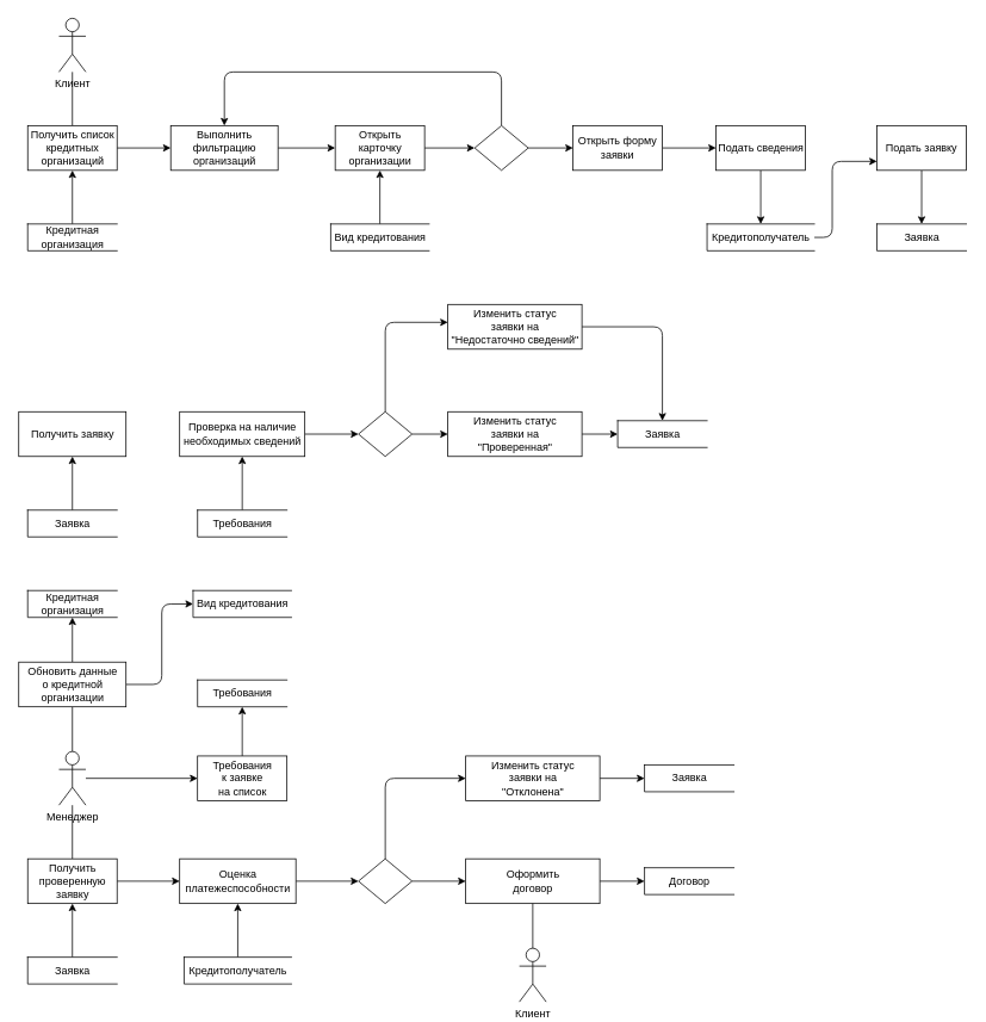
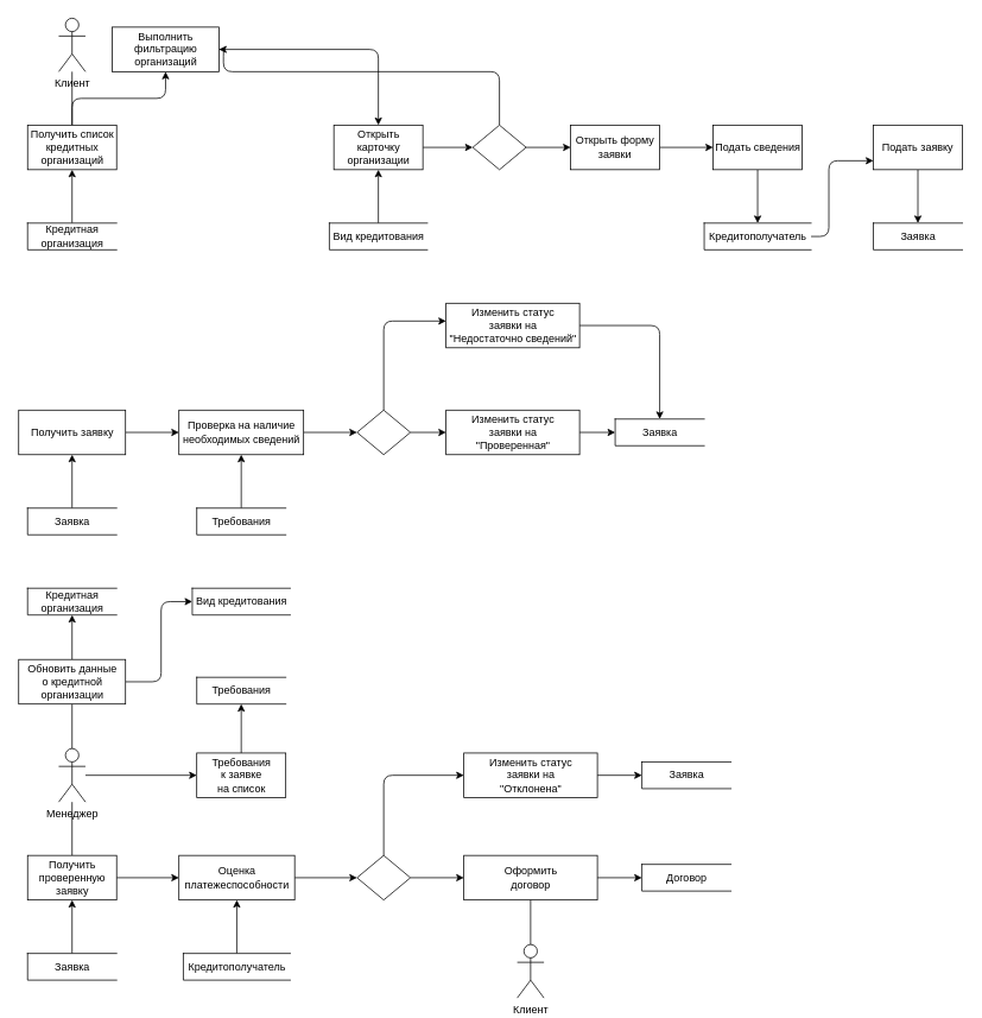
  <mxCell id="0" />
  <mxCell id="1" parent="0" />
  <mxCell id="2" style="edgeStyle=orthogonalEdgeStyle;rounded=0;orthogonalLoop=1;jettySize=auto;html=1;endArrow=none;endFill=0;" parent="1" source="3" target="5" edge="1"><mxGeometry relative="1" as="geometry" /></mxCell>
  <mxCell id="3" value="Клиент" style="shape=umlActor;verticalLabelPosition=bottom;verticalAlign=top;html=1;outlineConnect=0;" parent="1" vertex="1"><mxGeometry x="65" y="20" width="30" height="60" as="geometry" /></mxCell>
  <mxCell id="4" style="edgeStyle=orthogonalEdgeStyle;rounded=1;orthogonalLoop=1;jettySize=auto;html=1;endArrow=classic;endFill=1;" parent="1" source="5" target="9" edge="1"><mxGeometry relative="1" as="geometry" /></mxCell>
  <mxCell id="5" value="Получить список&lt;br&gt;кредитных&lt;br&gt;организаций" style="html=1;dashed=0;whitespace=wrap;" parent="1" vertex="1"><mxGeometry x="30" y="140" width="100" height="50" as="geometry" /></mxCell>
  <mxCell id="6" style="edgeStyle=orthogonalEdgeStyle;rounded=0;orthogonalLoop=1;jettySize=auto;html=1;endArrow=classic;endFill=1;" parent="1" source="7" target="5" edge="1"><mxGeometry relative="1" as="geometry" /></mxCell>
  <mxCell id="7" value="Кредитная&lt;br&gt;организация" style="html=1;dashed=0;whitespace=wrap;shape=partialRectangle;right=0;" parent="1" vertex="1"><mxGeometry x="30" y="250" width="100" height="30" as="geometry" /></mxCell>
  <mxCell id="8" style="edgeStyle=orthogonalEdgeStyle;rounded=1;orthogonalLoop=1;jettySize=auto;html=1;endArrow=classic;endFill=1;" parent="1" source="9" target="11" edge="1"><mxGeometry relative="1" as="geometry" /></mxCell>
- <mxCell id="9" value="Выполнить&lt;br&gt;фильтрацию&lt;br&gt;организаций" style="html=1;dashed=0;whitespace=wrap;" parent="1" vertex="1"><mxGeometry x="190" y="140" width="120" height="50" as="geometry" /></mxCell>
+ <mxCell id="9" value="Выполнить&lt;br&gt;фильтрацию&lt;br&gt;организаций" style="html=1;dashed=0;whitespace=wrap;" parent="1" vertex="1"><mxGeometry x="125" y="30" width="120" height="50" as="geometry" /></mxCell>
  <mxCell id="10" style="edgeStyle=orthogonalEdgeStyle;rounded=1;orthogonalLoop=1;jettySize=auto;html=1;endFill=1;endArrow=classic;" parent="1" source="11" target="16" edge="1"><mxGeometry relative="1" as="geometry" /></mxCell>
  <mxCell id="11" value="Открыть&lt;br&gt;карточку&lt;br&gt;организации" style="html=1;dashed=0;whitespace=wrap;" parent="1" vertex="1"><mxGeometry x="374" y="140" width="100" height="50" as="geometry" /></mxCell>
  <mxCell id="12" style="rounded=0;orthogonalLoop=1;jettySize=auto;html=1;endArrow=classic;endFill=1;edgeStyle=orthogonalEdgeStyle;" parent="1" source="13" target="11" edge="1"><mxGeometry relative="1" as="geometry" /></mxCell>
  <mxCell id="13" value="Вид кредитования" style="html=1;dashed=0;whitespace=wrap;shape=partialRectangle;right=0;" parent="1" vertex="1"><mxGeometry x="369" y="250" width="110" height="30" as="geometry" /></mxCell>
  <mxCell id="14" style="edgeStyle=orthogonalEdgeStyle;rounded=1;orthogonalLoop=1;jettySize=auto;html=1;endFill=1;startArrow=none;endArrow=classic;" parent="1" source="19" target="18" edge="1"><mxGeometry relative="1" as="geometry" /></mxCell>
  <mxCell id="15" style="edgeStyle=orthogonalEdgeStyle;rounded=1;orthogonalLoop=1;jettySize=auto;html=1;endArrow=classic;endFill=1;" parent="1" source="16" target="9" edge="1"><mxGeometry relative="1" as="geometry"><Array as="points"><mxPoint x="560" y="80" /><mxPoint x="250" y="80" /></Array></mxGeometry></mxCell>
  <mxCell id="16" value="" style="shape=rhombus;html=1;dashed=0;whitespace=wrap;perimeter=rhombusPerimeter;" parent="1" vertex="1"><mxGeometry x="530" y="140" width="60" height="50" as="geometry" /></mxCell>
  <mxCell id="17" style="edgeStyle=orthogonalEdgeStyle;rounded=0;orthogonalLoop=1;jettySize=auto;html=1;" parent="1" source="18" target="54" edge="1"><mxGeometry relative="1" as="geometry" /></mxCell>
  <mxCell id="18" value="Подать сведения" style="html=1;dashed=0;whitespace=wrap;" parent="1" vertex="1"><mxGeometry x="800" y="140" width="100" height="50" as="geometry" /></mxCell>
  <mxCell id="19" value="Открыть форму заявки" style="rounded=0;whiteSpace=wrap;html=1;" parent="1" vertex="1"><mxGeometry x="640" y="140" width="100" height="50" as="geometry" /></mxCell>
  <mxCell id="20" value="" style="edgeStyle=orthogonalEdgeStyle;rounded=1;orthogonalLoop=1;jettySize=auto;html=1;endFill=1;endArrow=classic;" parent="1" source="16" target="19" edge="1"><mxGeometry relative="1" as="geometry"><mxPoint x="590" y="165" as="sourcePoint" /><mxPoint x="800" y="165" as="targetPoint" /></mxGeometry></mxCell>
  <mxCell id="21" style="rounded=0;orthogonalLoop=1;jettySize=auto;html=1;" parent="1" source="22" target="23" edge="1"><mxGeometry relative="1" as="geometry" /></mxCell>
  <mxCell id="22" value="Подать заявку" style="whiteSpace=wrap;html=1;dashed=0;" parent="1" vertex="1"><mxGeometry x="980" y="140" width="100" height="50" as="geometry" /></mxCell>
  <mxCell id="23" value="Заявка" style="html=1;dashed=0;whitespace=wrap;shape=partialRectangle;right=0;" parent="1" vertex="1"><mxGeometry x="980" y="250" width="100" height="30" as="geometry" /></mxCell>
+ <mxCell id="24" style="edgeStyle=orthogonalEdgeStyle;rounded=1;orthogonalLoop=1;jettySize=auto;html=1;endArrow=classic;endFill=1;" parent="1" source="25" target="29" edge="1"><mxGeometry relative="1" as="geometry" /></mxCell>
  <mxCell id="25" value="Получить заявку" style="html=1;dashed=0;whitespace=wrap;" parent="1" vertex="1"><mxGeometry x="20" y="460" width="120" height="50" as="geometry" /></mxCell>
  <mxCell id="26" style="edgeStyle=orthogonalEdgeStyle;rounded=0;orthogonalLoop=1;jettySize=auto;html=1;" parent="1" source="27" target="25" edge="1"><mxGeometry relative="1" as="geometry" /></mxCell>
  <mxCell id="27" value="Заявка" style="html=1;dashed=0;whitespace=wrap;shape=partialRectangle;right=0;" parent="1" vertex="1"><mxGeometry x="30" y="570" width="100" height="30" as="geometry" /></mxCell>
  <mxCell id="28" style="edgeStyle=orthogonalEdgeStyle;rounded=1;orthogonalLoop=1;jettySize=auto;html=1;endArrow=classic;endFill=1;" parent="1" source="29" target="32" edge="1"><mxGeometry relative="1" as="geometry" /></mxCell>
  <mxCell id="29" value="Проверка на наличие&lt;br&gt;необходимых сведений" style="html=1;dashed=0;whitespace=wrap;" parent="1" vertex="1"><mxGeometry x="200" y="460" width="140" height="50" as="geometry" /></mxCell>
  <mxCell id="30" style="edgeStyle=orthogonalEdgeStyle;rounded=1;orthogonalLoop=1;jettySize=auto;html=1;endArrow=classic;endFill=1;" parent="1" source="32" target="68" edge="1"><mxGeometry relative="1" as="geometry"><Array as="points"><mxPoint x="430" y="360" /></Array><mxPoint x="540" y="360" as="targetPoint" /></mxGeometry></mxCell>
  <mxCell id="31" style="edgeStyle=orthogonalEdgeStyle;rounded=1;orthogonalLoop=1;jettySize=auto;html=1;endArrow=classic;endFill=1;" parent="1" source="32" target="34" edge="1"><mxGeometry relative="1" as="geometry" /></mxCell>
  <mxCell id="32" value="" style="shape=rhombus;html=1;dashed=0;whitespace=wrap;perimeter=rhombusPerimeter;" parent="1" vertex="1"><mxGeometry x="400" y="460" width="60" height="50" as="geometry" /></mxCell>
  <mxCell id="33" style="edgeStyle=orthogonalEdgeStyle;rounded=0;orthogonalLoop=1;jettySize=auto;html=1;" parent="1" source="34" target="35" edge="1"><mxGeometry relative="1" as="geometry" /></mxCell>
  <mxCell id="34" value="Изменить статус&lt;br&gt;заявки на&lt;br&gt;&quot;Проверенная&quot;" style="html=1;dashed=0;whitespace=wrap;" parent="1" vertex="1"><mxGeometry x="500" y="460" width="150" height="50" as="geometry" /></mxCell>
  <mxCell id="35" value="Заявка" style="html=1;dashed=0;whitespace=wrap;shape=partialRectangle;right=0;" parent="1" vertex="1"><mxGeometry x="690" y="470" width="100" height="30" as="geometry" /></mxCell>
  <mxCell id="36" style="edgeStyle=orthogonalEdgeStyle;rounded=0;orthogonalLoop=1;jettySize=auto;html=1;endArrow=none;endFill=0;" parent="1" source="39" target="41" edge="1"><mxGeometry relative="1" as="geometry" /></mxCell>
  <mxCell id="37" value="" style="edgeStyle=orthogonalEdgeStyle;rounded=0;orthogonalLoop=1;jettySize=auto;html=1;" parent="1" source="39" target="60" edge="1"><mxGeometry relative="1" as="geometry"><mxPoint x="210" y="850" as="targetPoint" /></mxGeometry></mxCell>
  <mxCell id="38" style="edgeStyle=orthogonalEdgeStyle;rounded=0;orthogonalLoop=1;jettySize=auto;html=1;endArrow=none;endFill=0;" parent="1" source="39" target="63" edge="1"><mxGeometry relative="1" as="geometry" /></mxCell>
  <mxCell id="39" value="Менеджер" style="shape=umlActor;verticalLabelPosition=bottom;verticalAlign=top;html=1;outlineConnect=0;" parent="1" vertex="1"><mxGeometry x="65" y="840" width="30" height="60" as="geometry" /></mxCell>
  <mxCell id="40" style="edgeStyle=orthogonalEdgeStyle;rounded=1;orthogonalLoop=1;jettySize=auto;html=1;endArrow=classic;endFill=1;" parent="1" source="41" target="45" edge="1"><mxGeometry relative="1" as="geometry" /></mxCell>
  <mxCell id="41" value="Получить&lt;br&gt;проверенную&lt;br&gt;заявку" style="html=1;dashed=0;whitespace=wrap;" parent="1" vertex="1"><mxGeometry x="30" y="960" width="100" height="50" as="geometry" /></mxCell>
  <mxCell id="42" style="edgeStyle=orthogonalEdgeStyle;rounded=0;orthogonalLoop=1;jettySize=auto;html=1;" parent="1" source="43" target="41" edge="1"><mxGeometry relative="1" as="geometry" /></mxCell>
  <mxCell id="43" value="Заявка" style="html=1;dashed=0;whitespace=wrap;shape=partialRectangle;right=0;" parent="1" vertex="1"><mxGeometry x="30" y="1070" width="100" height="30" as="geometry" /></mxCell>
  <mxCell id="44" style="edgeStyle=orthogonalEdgeStyle;rounded=1;orthogonalLoop=1;jettySize=auto;html=1;endArrow=classic;endFill=1;" parent="1" source="45" target="48" edge="1"><mxGeometry relative="1" as="geometry" /></mxCell>
  <mxCell id="45" value="Оценка&lt;br&gt;платежеспособности" style="html=1;dashed=0;whitespace=wrap;" parent="1" vertex="1"><mxGeometry x="200" y="960" width="130" height="50" as="geometry" /></mxCell>
  <mxCell id="46" style="edgeStyle=orthogonalEdgeStyle;rounded=1;orthogonalLoop=1;jettySize=auto;html=1;endArrow=classic;endFill=1;" parent="1" source="48" target="70" edge="1"><mxGeometry relative="1" as="geometry"><Array as="points"><mxPoint x="430" y="870" /></Array><mxPoint x="520" y="870" as="targetPoint" /></mxGeometry></mxCell>
  <mxCell id="47" style="edgeStyle=orthogonalEdgeStyle;rounded=1;orthogonalLoop=1;jettySize=auto;html=1;endArrow=classic;endFill=1;" parent="1" source="48" target="50" edge="1"><mxGeometry relative="1" as="geometry" /></mxCell>
  <mxCell id="48" value="" style="shape=rhombus;html=1;dashed=0;whitespace=wrap;perimeter=rhombusPerimeter;" parent="1" vertex="1"><mxGeometry x="400" y="960" width="60" height="50" as="geometry" /></mxCell>
  <mxCell id="49" style="edgeStyle=orthogonalEdgeStyle;rounded=0;orthogonalLoop=1;jettySize=auto;html=1;" edge="1" parent="1" source="50" target="72"><mxGeometry relative="1" as="geometry" /></mxCell>
  <mxCell id="50" value="Оформить&lt;br&gt;договор" style="html=1;dashed=0;whitespace=wrap;" parent="1" vertex="1"><mxGeometry x="520" y="960" width="150" height="50" as="geometry" /></mxCell>
  <mxCell id="51" style="edgeStyle=orthogonalEdgeStyle;rounded=0;orthogonalLoop=1;jettySize=auto;html=1;endArrow=none;endFill=0;" parent="1" source="52" target="50" edge="1"><mxGeometry relative="1" as="geometry" /></mxCell>
  <mxCell id="52" value="Клиент" style="shape=umlActor;verticalLabelPosition=bottom;verticalAlign=top;html=1;outlineConnect=0;" parent="1" vertex="1"><mxGeometry x="580" y="1060" width="30" height="60" as="geometry" /></mxCell>
  <mxCell id="53" style="edgeStyle=orthogonalEdgeStyle;rounded=1;orthogonalLoop=1;jettySize=auto;html=1;" parent="1" source="54" target="22" edge="1"><mxGeometry relative="1" as="geometry"><Array as="points"><mxPoint x="930" y="265" /><mxPoint x="930" y="180" /></Array></mxGeometry></mxCell>
  <mxCell id="54" value="Кредитополучатель" style="html=1;dashed=0;whitespace=wrap;shape=partialRectangle;right=0;" parent="1" vertex="1"><mxGeometry x="790" y="250" width="120" height="30" as="geometry" /></mxCell>
  <mxCell id="55" style="edgeStyle=orthogonalEdgeStyle;rounded=0;orthogonalLoop=1;jettySize=auto;html=1;" parent="1" source="56" target="29" edge="1"><mxGeometry relative="1" as="geometry" /></mxCell>
  <mxCell id="56" value="Требования" style="html=1;dashed=0;whitespace=wrap;shape=partialRectangle;right=0;" parent="1" vertex="1"><mxGeometry x="220" y="570" width="100" height="30" as="geometry" /></mxCell>
  <mxCell id="57" style="edgeStyle=orthogonalEdgeStyle;rounded=0;orthogonalLoop=1;jettySize=auto;html=1;" parent="1" source="58" target="45" edge="1"><mxGeometry relative="1" as="geometry" /></mxCell>
  <mxCell id="58" value="Кредитополучатель" style="html=1;dashed=0;whitespace=wrap;shape=partialRectangle;right=0;" parent="1" vertex="1"><mxGeometry x="205" y="1070" width="120" height="30" as="geometry" /></mxCell>
  <mxCell id="59" style="edgeStyle=orthogonalEdgeStyle;rounded=0;orthogonalLoop=1;jettySize=auto;html=1;endArrow=classic;endFill=1;" parent="1" source="60" target="65" edge="1"><mxGeometry relative="1" as="geometry" /></mxCell>
  <mxCell id="60" value="&lt;span&gt;Требования&lt;br&gt;к заявке&lt;br&gt;на список&lt;/span&gt;" style="html=1;dashed=0;whitespace=wrap;" parent="1" vertex="1"><mxGeometry x="220" y="845" width="100" height="50" as="geometry" /></mxCell>
  <mxCell id="61" style="edgeStyle=orthogonalEdgeStyle;rounded=0;orthogonalLoop=1;jettySize=auto;html=1;endArrow=classic;endFill=1;" parent="1" source="63" target="64" edge="1"><mxGeometry relative="1" as="geometry" /></mxCell>
  <mxCell id="62" style="edgeStyle=orthogonalEdgeStyle;rounded=1;orthogonalLoop=1;jettySize=auto;html=1;endArrow=classic;endFill=1;" parent="1" source="63" target="66" edge="1"><mxGeometry relative="1" as="geometry"><Array as="points"><mxPoint x="180" y="765" /><mxPoint x="180" y="675" /></Array></mxGeometry></mxCell>
  <mxCell id="63" value="Обновить данные&lt;br&gt;о кредитной&lt;br&gt;организации" style="html=1;dashed=0;whitespace=wrap;" parent="1" vertex="1"><mxGeometry x="20" y="740" width="120" height="50" as="geometry" /></mxCell>
  <mxCell id="64" value="Кредитная&lt;br&gt;организация" style="html=1;dashed=0;whitespace=wrap;shape=partialRectangle;right=0;" parent="1" vertex="1"><mxGeometry x="30" y="660" width="100" height="30" as="geometry" /></mxCell>
  <mxCell id="65" value="Требования" style="html=1;dashed=0;whitespace=wrap;shape=partialRectangle;right=0;" parent="1" vertex="1"><mxGeometry x="220" y="760" width="100" height="30" as="geometry" /></mxCell>
  <mxCell id="66" value="Вид кредитования" style="html=1;dashed=0;whitespace=wrap;shape=partialRectangle;right=0;" parent="1" vertex="1"><mxGeometry x="215" y="660" width="110" height="30" as="geometry" /></mxCell>
  <mxCell id="67" style="edgeStyle=orthogonalEdgeStyle;rounded=1;orthogonalLoop=1;jettySize=auto;html=1;" parent="1" source="68" target="35" edge="1"><mxGeometry relative="1" as="geometry" /></mxCell>
  <mxCell id="68" value="Изменить статус&lt;br&gt;заявки на&lt;br&gt;&quot;Недостаточно сведений&quot;" style="html=1;dashed=0;whitespace=wrap;" parent="1" vertex="1"><mxGeometry x="500" y="340" width="150" height="50" as="geometry" /></mxCell>
  <mxCell id="69" style="edgeStyle=orthogonalEdgeStyle;rounded=0;orthogonalLoop=1;jettySize=auto;html=1;" edge="1" parent="1" source="70" target="71"><mxGeometry relative="1" as="geometry" /></mxCell>
  <mxCell id="70" value="Изменить статус&lt;br&gt;заявки на&lt;br&gt;&quot;Отклонена&quot;" style="html=1;dashed=0;whitespace=wrap;" vertex="1" parent="1"><mxGeometry x="520" y="845" width="150" height="50" as="geometry" /></mxCell>
  <mxCell id="71" value="Заявка" style="html=1;dashed=0;whitespace=wrap;shape=partialRectangle;right=0;" vertex="1" parent="1"><mxGeometry x="720" y="855" width="100" height="30" as="geometry" /></mxCell>
  <mxCell id="72" value="Договор" style="html=1;dashed=0;whitespace=wrap;shape=partialRectangle;right=0;" vertex="1" parent="1"><mxGeometry x="720" y="970" width="100" height="30" as="geometry" /></mxCell>
